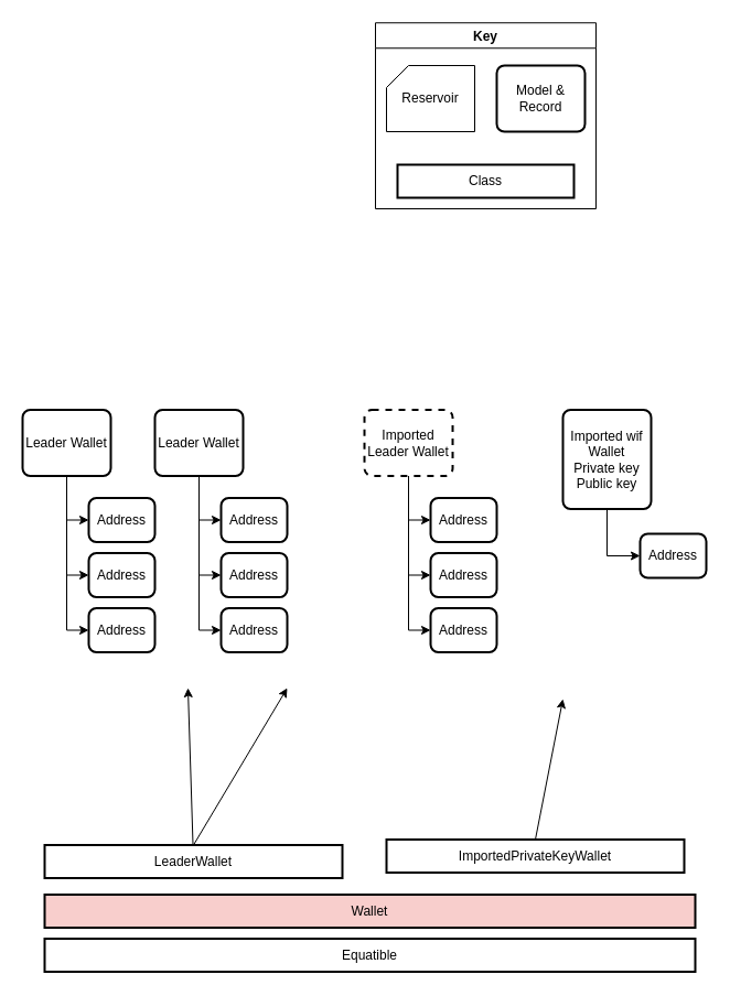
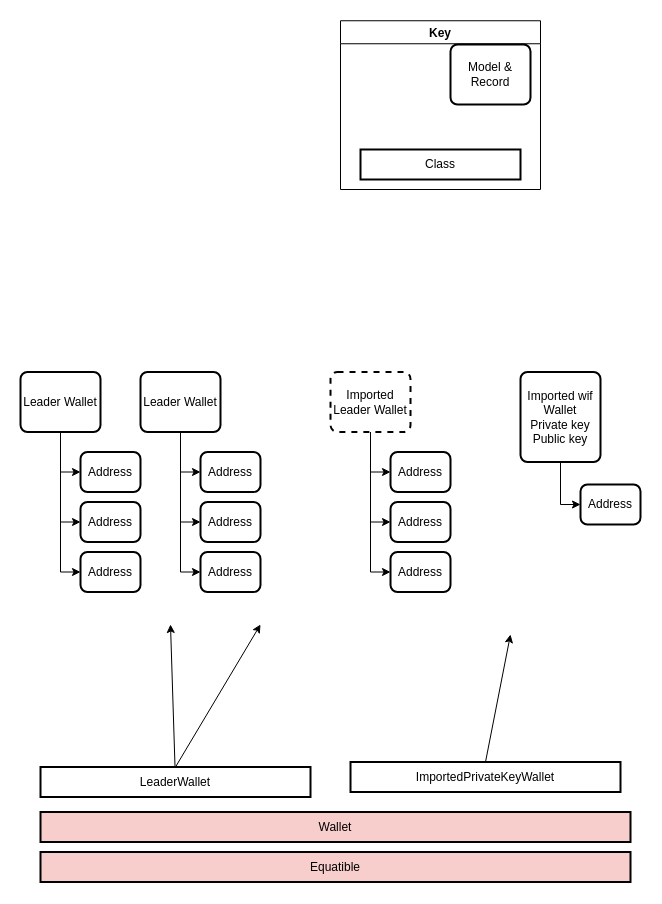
  <mxCell id="0" />
  <mxCell id="1" parent="0" />
  <mxCell id="2" style="edgeStyle=orthogonalEdgeStyle;rounded=0;orthogonalLoop=1;jettySize=auto;html=1;exitX=0.5;exitY=1;exitDx=0;exitDy=0;entryX=0;entryY=0.5;entryDx=0;entryDy=0;" parent="1" source="5" target="12" edge="1"><mxGeometry relative="1" as="geometry" /></mxCell>
  <mxCell id="3" style="edgeStyle=orthogonalEdgeStyle;rounded=0;orthogonalLoop=1;jettySize=auto;html=1;exitX=0.5;exitY=1;exitDx=0;exitDy=0;entryX=0;entryY=0.5;entryDx=0;entryDy=0;" parent="1" source="5" target="11" edge="1"><mxGeometry relative="1" as="geometry" /></mxCell>
  <mxCell id="4" style="edgeStyle=orthogonalEdgeStyle;rounded=0;orthogonalLoop=1;jettySize=auto;html=1;exitX=0.5;exitY=1;exitDx=0;exitDy=0;entryX=0;entryY=0.5;entryDx=0;entryDy=0;" parent="1" source="5" target="10" edge="1"><mxGeometry relative="1" as="geometry" /></mxCell>
  <mxCell id="5" value="Leader Wallet&lt;br&gt;" style="rounded=1;whiteSpace=wrap;html=1;absoluteArcSize=1;arcSize=14;strokeWidth=2;" parent="1" vertex="1"><mxGeometry x="140" y="371.5" width="80" height="60" as="geometry" /></mxCell>
  <mxCell id="6" style="edgeStyle=orthogonalEdgeStyle;rounded=0;orthogonalLoop=1;jettySize=auto;html=1;exitX=0.5;exitY=1;exitDx=0;exitDy=0;entryX=0;entryY=0.5;entryDx=0;entryDy=0;" parent="1" source="9" target="15" edge="1"><mxGeometry relative="1" as="geometry" /></mxCell>
  <mxCell id="7" style="edgeStyle=orthogonalEdgeStyle;rounded=0;orthogonalLoop=1;jettySize=auto;html=1;exitX=0.5;exitY=1;exitDx=0;exitDy=0;entryX=0;entryY=0.5;entryDx=0;entryDy=0;" parent="1" source="9" target="14" edge="1"><mxGeometry relative="1" as="geometry" /></mxCell>
  <mxCell id="8" style="edgeStyle=orthogonalEdgeStyle;rounded=0;orthogonalLoop=1;jettySize=auto;html=1;exitX=0.5;exitY=1;exitDx=0;exitDy=0;entryX=0;entryY=0.5;entryDx=0;entryDy=0;" parent="1" source="9" target="13" edge="1"><mxGeometry relative="1" as="geometry" /></mxCell>
  <mxCell id="9" value="Leader Wallet" style="rounded=1;whiteSpace=wrap;html=1;absoluteArcSize=1;arcSize=14;strokeWidth=2;" parent="1" vertex="1"><mxGeometry x="20" y="371.5" width="80" height="60" as="geometry" /></mxCell>
  <mxCell id="10" value="Address" style="rounded=1;whiteSpace=wrap;html=1;absoluteArcSize=1;arcSize=14;strokeWidth=2;" parent="1" vertex="1"><mxGeometry x="200" y="451.5" width="60" height="40" as="geometry" /></mxCell>
  <mxCell id="11" value="Address" style="rounded=1;whiteSpace=wrap;html=1;absoluteArcSize=1;arcSize=14;strokeWidth=2;" parent="1" vertex="1"><mxGeometry x="200" y="501.5" width="60" height="40" as="geometry" /></mxCell>
  <mxCell id="12" value="Address" style="rounded=1;whiteSpace=wrap;html=1;absoluteArcSize=1;arcSize=14;strokeWidth=2;" parent="1" vertex="1"><mxGeometry x="200" y="551.5" width="60" height="40" as="geometry" /></mxCell>
  <mxCell id="13" value="Address" style="rounded=1;whiteSpace=wrap;html=1;absoluteArcSize=1;arcSize=14;strokeWidth=2;" parent="1" vertex="1"><mxGeometry x="80" y="451.5" width="60" height="40" as="geometry" /></mxCell>
  <mxCell id="14" value="Address" style="rounded=1;whiteSpace=wrap;html=1;absoluteArcSize=1;arcSize=14;strokeWidth=2;" parent="1" vertex="1"><mxGeometry x="80" y="501.5" width="60" height="40" as="geometry" /></mxCell>
  <mxCell id="15" value="Address" style="rounded=1;whiteSpace=wrap;html=1;absoluteArcSize=1;arcSize=14;strokeWidth=2;" parent="1" vertex="1"><mxGeometry x="80" y="551.5" width="60" height="40" as="geometry" /></mxCell>
  <mxCell id="16" style="edgeStyle=orthogonalEdgeStyle;rounded=0;orthogonalLoop=1;jettySize=auto;html=1;entryX=0;entryY=0.5;entryDx=0;entryDy=0;" parent="1" source="17" target="35" edge="1"><mxGeometry relative="1" as="geometry" /></mxCell>
- <mxCell id="17" value="Imported wif Wallet&lt;br&gt;Private key&lt;br&gt;Public key" style="rounded=1;whiteSpace=wrap;html=1;absoluteArcSize=1;arcSize=14;strokeWidth=2;" parent="1" vertex="1"><mxGeometry x="510" y="371.5" width="80" height="90" as="geometry" /></mxCell>
+ <mxCell id="17" value="Imported wif Wallet&lt;br&gt;Private key&lt;br&gt;Public key" style="rounded=1;whiteSpace=wrap;html=1;absoluteArcSize=1;arcSize=14;strokeWidth=2;" parent="1" vertex="1"><mxGeometry x="520" y="371.5" width="80" height="90" as="geometry" /></mxCell>
  <mxCell id="18" style="edgeStyle=orthogonalEdgeStyle;rounded=0;orthogonalLoop=1;jettySize=auto;html=1;exitX=0.5;exitY=1;exitDx=0;exitDy=0;entryX=0;entryY=0.5;entryDx=0;entryDy=0;" parent="1" source="21" target="24" edge="1"><mxGeometry relative="1" as="geometry" /></mxCell>
  <mxCell id="19" style="edgeStyle=orthogonalEdgeStyle;rounded=0;orthogonalLoop=1;jettySize=auto;html=1;exitX=0.5;exitY=1;exitDx=0;exitDy=0;entryX=0;entryY=0.5;entryDx=0;entryDy=0;" parent="1" source="21" target="23" edge="1"><mxGeometry relative="1" as="geometry" /></mxCell>
  <mxCell id="20" style="edgeStyle=orthogonalEdgeStyle;rounded=0;orthogonalLoop=1;jettySize=auto;html=1;exitX=0.5;exitY=1;exitDx=0;exitDy=0;entryX=0;entryY=0.5;entryDx=0;entryDy=0;" parent="1" source="21" target="22" edge="1"><mxGeometry relative="1" as="geometry" /></mxCell>
  <mxCell id="21" value="Imported Leader Wallet" style="rounded=1;whiteSpace=wrap;html=1;absoluteArcSize=1;arcSize=14;strokeWidth=2;dashed=1;" parent="1" vertex="1"><mxGeometry x="330.01" y="371.5" width="80" height="60" as="geometry" /></mxCell>
  <mxCell id="22" value="Address" style="rounded=1;whiteSpace=wrap;html=1;absoluteArcSize=1;arcSize=14;strokeWidth=2;" parent="1" vertex="1"><mxGeometry x="390.01" y="451.5" width="60" height="40" as="geometry" /></mxCell>
  <mxCell id="23" value="Address" style="rounded=1;whiteSpace=wrap;html=1;absoluteArcSize=1;arcSize=14;strokeWidth=2;" parent="1" vertex="1"><mxGeometry x="390.01" y="501.5" width="60" height="40" as="geometry" /></mxCell>
  <mxCell id="24" value="Address" style="rounded=1;whiteSpace=wrap;html=1;absoluteArcSize=1;arcSize=14;strokeWidth=2;" parent="1" vertex="1"><mxGeometry x="390.01" y="551.5" width="60" height="40" as="geometry" /></mxCell>
- <mxCell id="25" value="Equatible" style="rounded=0;whiteSpace=wrap;html=1;absoluteArcSize=1;arcSize=14;strokeWidth=2;" parent="1" vertex="1"><mxGeometry x="40" y="851.5" width="590" height="30" as="geometry" /></mxCell>
+ <mxCell id="25" value="Equatible" style="rounded=0;whiteSpace=wrap;html=1;absoluteArcSize=1;arcSize=14;strokeWidth=2;fillColor=#f8cecc;" parent="1" vertex="1"><mxGeometry x="40" y="851.5" width="590" height="30" as="geometry" /></mxCell>
  <mxCell id="26" value="Wallet" style="rounded=0;whiteSpace=wrap;html=1;absoluteArcSize=1;arcSize=14;strokeWidth=2;fillColor=#f8cecc;" parent="1" vertex="1"><mxGeometry x="40.01" y="811.5" width="589.99" height="30" as="geometry" /></mxCell>
  <mxCell id="27" value="ImportedPrivateKeyWallet" style="rounded=0;whiteSpace=wrap;html=1;absoluteArcSize=1;arcSize=14;strokeWidth=2;" parent="1" vertex="1"><mxGeometry x="350.01" y="761.5" width="269.99" height="30" as="geometry" /></mxCell>
  <mxCell id="28" style="edgeStyle=none;rounded=0;orthogonalLoop=1;jettySize=auto;html=1;" parent="1" source="29" edge="1"><mxGeometry relative="1" as="geometry"><mxPoint x="170" y="624" as="targetPoint" /></mxGeometry></mxCell>
  <mxCell id="29" value="LeaderWallet" style="rounded=0;whiteSpace=wrap;html=1;absoluteArcSize=1;arcSize=14;strokeWidth=2;" parent="1" vertex="1"><mxGeometry x="40.01" y="766.5" width="269.99" height="30" as="geometry" /></mxCell>
  <mxCell id="30" value="" style="endArrow=classic;html=1;exitX=0.5;exitY=0;exitDx=0;exitDy=0;" parent="1" source="27" edge="1"><mxGeometry width="50" height="50" relative="1" as="geometry"><mxPoint x="720.01" y="714" as="sourcePoint" /><mxPoint x="510" y="634" as="targetPoint" /></mxGeometry></mxCell>
  <mxCell id="31" value="Key" style="swimlane;" parent="1" vertex="1"><mxGeometry x="340" y="20.25" width="200" height="168.75" as="geometry" /></mxCell>
- <mxCell id="32" value="Reservoir" style="shape=card;whiteSpace=wrap;html=1;size=20;" parent="31" vertex="1"><mxGeometry x="10" y="38.75" width="80" height="60" as="geometry" /></mxCell>
- <mxCell id="33" value="Model &amp;amp; Record" style="rounded=1;whiteSpace=wrap;html=1;absoluteArcSize=1;arcSize=14;strokeWidth=2;" parent="31" vertex="1"><mxGeometry x="110" y="38.75" width="80" height="60" as="geometry" /></mxCell>
+ <mxCell id="33" value="Model &amp;amp; Record" style="rounded=1;whiteSpace=wrap;html=1;absoluteArcSize=1;arcSize=14;strokeWidth=2;" parent="31" vertex="1"><mxGeometry x="110" y="23.75" width="80" height="60" as="geometry" /></mxCell>
  <mxCell id="34" value="Class" style="rounded=0;whiteSpace=wrap;html=1;absoluteArcSize=1;arcSize=14;strokeWidth=2;" parent="31" vertex="1"><mxGeometry x="20" y="128.75" width="160" height="30" as="geometry" /></mxCell>
  <mxCell id="35" value="Address" style="rounded=1;whiteSpace=wrap;html=1;absoluteArcSize=1;arcSize=14;strokeWidth=2;" parent="1" vertex="1"><mxGeometry x="580" y="484" width="60" height="40" as="geometry" /></mxCell>
  <mxCell id="36" style="edgeStyle=none;rounded=0;orthogonalLoop=1;jettySize=auto;html=1;exitX=0.5;exitY=0;exitDx=0;exitDy=0;" parent="1" source="29" edge="1"><mxGeometry relative="1" as="geometry"><mxPoint x="260" y="624" as="targetPoint" /><mxPoint x="189.597" y="776.5" as="sourcePoint" /></mxGeometry></mxCell>
